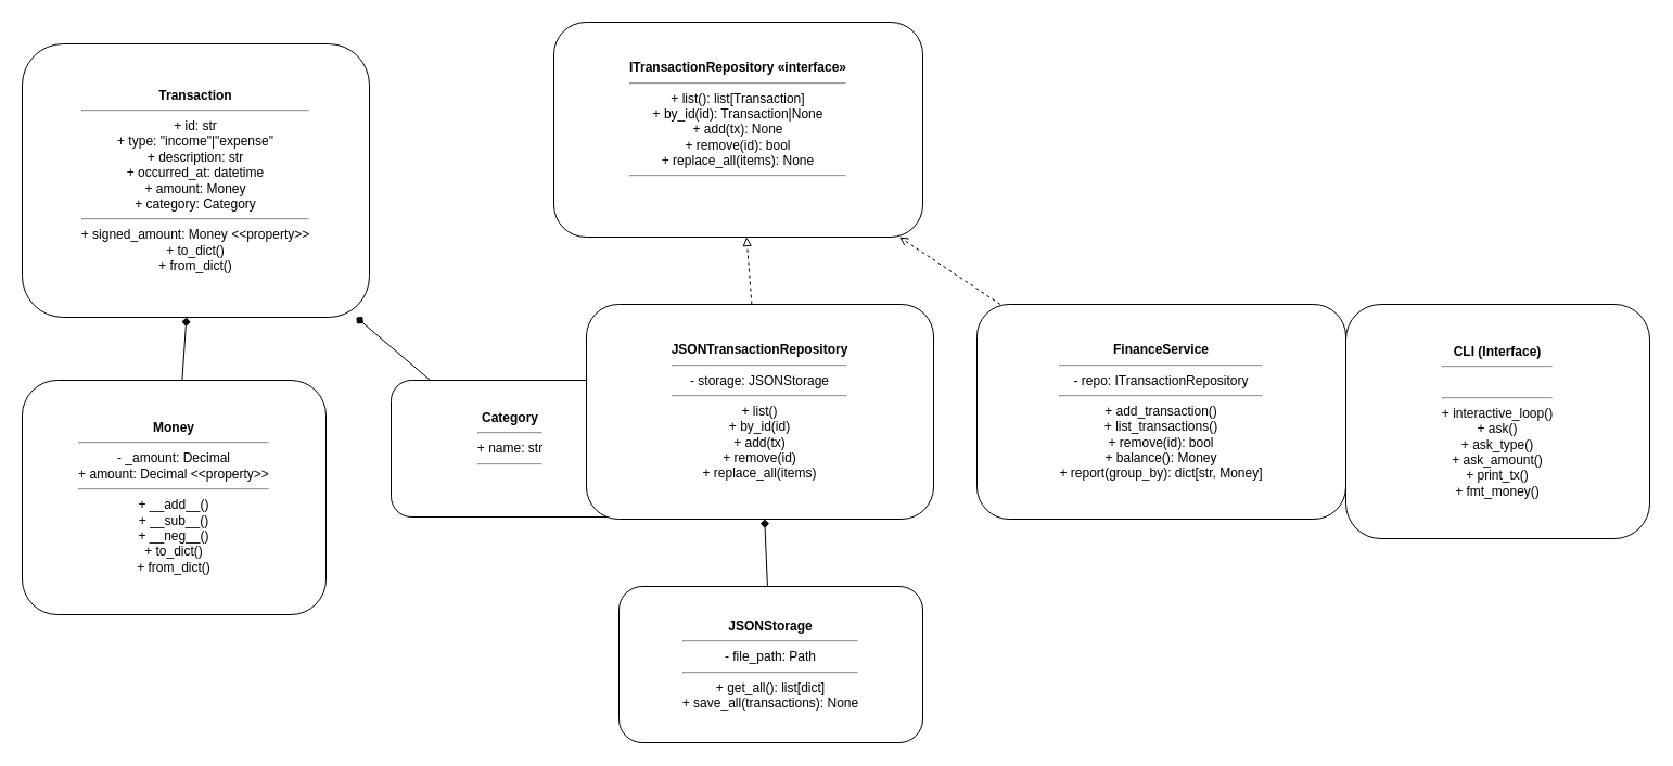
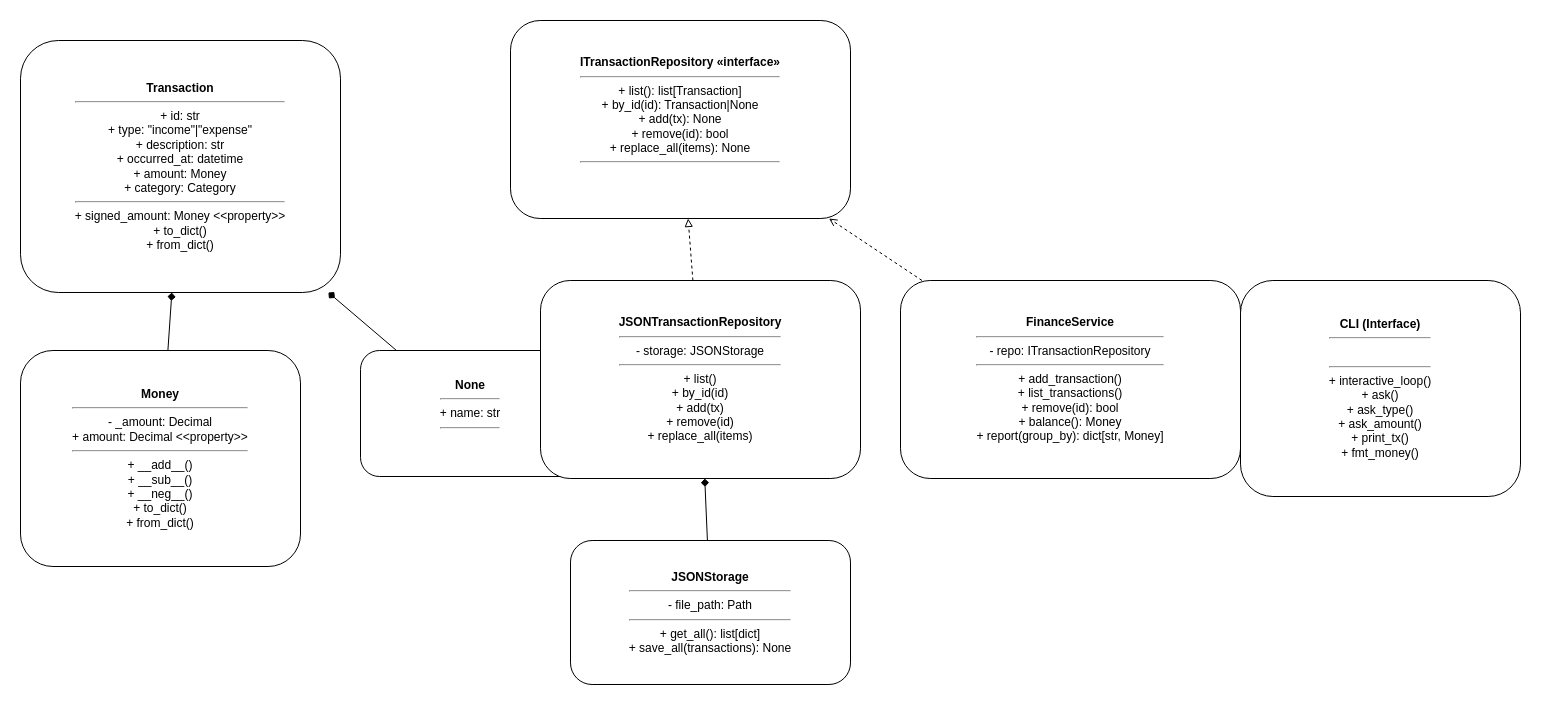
  <mxCell id="0" />
  <mxCell id="1" parent="0" />
  <mxCell id="2" value="&lt;b&gt;Transaction&lt;/b&gt;&lt;hr&gt;+ id: str&lt;br&gt;+ type: &quot;income&quot;|&quot;expense&quot;&lt;br&gt;+ description: str&lt;br&gt;+ occurred_at: datetime&lt;br&gt;+ amount: Money&lt;br&gt;+ category: Category&lt;hr&gt;+ signed_amount: Money &amp;lt;&amp;lt;property&amp;gt;&amp;gt;&lt;br&gt;+ to_dict()&lt;br&gt;+ from_dict()" style="shape=rectangle;rounded=1;whiteSpace=wrap;html=1;fillColor=#FFFFFF;strokeColor=#000000;fontColor=#000000;" vertex="1" parent="1"><mxGeometry x="20" y="40" width="320" height="252" as="geometry" /></mxCell>
  <mxCell id="3" value="&lt;b&gt;Money&lt;/b&gt;&lt;hr&gt;- _amount: Decimal&lt;br&gt;+ amount: Decimal &amp;lt;&amp;lt;property&amp;gt;&amp;gt;&lt;hr&gt;+ __add__()&lt;br&gt;+ __sub__()&lt;br&gt;+ __neg__()&lt;br&gt;+ to_dict()&lt;br&gt;+ from_dict()" style="shape=rectangle;rounded=1;whiteSpace=wrap;html=1;fillColor=#FFFFFF;strokeColor=#000000;fontColor=#000000;" vertex="1" parent="1"><mxGeometry x="20" y="350" width="280" height="216" as="geometry" /></mxCell>
- <mxCell id="4" value="&lt;b&gt;Category&lt;/b&gt;&lt;hr&gt;+ name: str&lt;hr&gt;&amp;nbsp;" style="shape=rectangle;rounded=1;whiteSpace=wrap;html=1;fillColor=#FFFFFF;strokeColor=#000000;fontColor=#000000;" vertex="1" parent="1"><mxGeometry x="360" y="350" width="220" height="126" as="geometry" /></mxCell>
+ <mxCell id="4" value="&lt;b&gt;None&lt;/b&gt;&lt;hr&gt;+ name: str&lt;hr&gt;&amp;nbsp;" style="shape=rectangle;rounded=1;whiteSpace=wrap;html=1;fillColor=#FFFFFF;strokeColor=#000000;fontColor=#000000;" vertex="1" parent="1"><mxGeometry x="360" y="350" width="220" height="126" as="geometry" /></mxCell>
  <mxCell id="5" value="&lt;b&gt;ITransactionRepository «interface»&lt;/b&gt;&lt;hr&gt;+ list(): list[Transaction]&lt;br&gt;+ by_id(id): Transaction|None&lt;br&gt;+ add(tx): None&lt;br&gt;+ remove(id): bool&lt;br&gt;+ replace_all(items): None&lt;hr&gt;&amp;nbsp;" style="shape=rectangle;rounded=1;whiteSpace=wrap;html=1;fillColor=#FFFFFF;strokeColor=#000000;fontColor=#000000;" vertex="1" parent="1"><mxGeometry x="510" y="20" width="340" height="198" as="geometry" /></mxCell>
  <mxCell id="6" value="&lt;b&gt;JSONTransactionRepository&lt;/b&gt;&lt;hr&gt;- storage: JSONStorage&lt;hr&gt;+ list()&lt;br&gt;+ by_id(id)&lt;br&gt;+ add(tx)&lt;br&gt;+ remove(id)&lt;br&gt;+ replace_all(items)" style="shape=rectangle;rounded=1;whiteSpace=wrap;html=1;fillColor=#FFFFFF;strokeColor=#000000;fontColor=#000000;" vertex="1" parent="1"><mxGeometry x="540" y="280" width="320" height="198" as="geometry" /></mxCell>
  <mxCell id="7" value="&lt;b&gt;JSONStorage&lt;/b&gt;&lt;hr&gt;- file_path: Path&lt;hr&gt;+ get_all(): list[dict]&lt;br&gt;+ save_all(transactions): None" style="shape=rectangle;rounded=1;whiteSpace=wrap;html=1;fillColor=#FFFFFF;strokeColor=#000000;fontColor=#000000;" vertex="1" parent="1"><mxGeometry x="570" y="540" width="280" height="144" as="geometry" /></mxCell>
  <mxCell id="8" value="&lt;b&gt;FinanceService&lt;/b&gt;&lt;hr&gt;- repo: ITransactionRepository&lt;hr&gt;+ add_transaction()&lt;br&gt;+ list_transactions()&lt;br&gt;+ remove(id): bool&lt;br&gt;+ balance(): Money&lt;br&gt;+ report(group_by): dict[str, Money]" style="shape=rectangle;rounded=1;whiteSpace=wrap;html=1;fillColor=#FFFFFF;strokeColor=#000000;fontColor=#000000;" vertex="1" parent="1"><mxGeometry x="900" y="280" width="340" height="198" as="geometry" /></mxCell>
  <mxCell id="9" value="&lt;b&gt;CLI (Interface)&lt;/b&gt;&lt;hr&gt;&amp;nbsp;&lt;hr&gt;+ interactive_loop()&lt;br&gt;+ ask()&lt;br&gt;+ ask_type()&lt;br&gt;+ ask_amount()&lt;br&gt;+ print_tx()&lt;br&gt;+ fmt_money()" style="shape=rectangle;rounded=1;whiteSpace=wrap;html=1;fillColor=#FFFFFF;strokeColor=#000000;fontColor=#000000;" vertex="1" parent="1"><mxGeometry x="1240" y="280" width="280" height="216" as="geometry" /></mxCell>
  <mxCell id="10" style="endArrow=none;startArrow=diamond;startFill=1;strokeColor=#000000;" edge="1" parent="1" source="2" target="3"><mxGeometry relative="1" as="geometry" /></mxCell>
  <mxCell id="11" style="endArrow=none;startArrow=diamond;startFill=1;strokeColor=#000000;" edge="1" parent="1" source="2" target="4"><mxGeometry relative="1" as="geometry" /></mxCell>
  <mxCell id="12" style="endArrow=none;startArrow=diamond;startFill=1;strokeColor=#000000;" edge="1" parent="1" source="6" target="7"><mxGeometry relative="1" as="geometry" /></mxCell>
  <mxCell id="13" style="dashed=1;endArrow=block;endFill=0;strokeColor=#000000;" edge="1" parent="1" source="6" target="5"><mxGeometry relative="1" as="geometry" /></mxCell>
  <mxCell id="14" style="dashed=1;endArrow=open;endFill=0;strokeColor=#000000;" edge="1" parent="1" source="8" target="5"><mxGeometry relative="1" as="geometry" /></mxCell>
  <mxCell id="15" style="endArrow=block;endFill=1;strokeColor=#000000;" edge="1" parent="1" source="9" target="8"><mxGeometry relative="1" as="geometry" /></mxCell>
